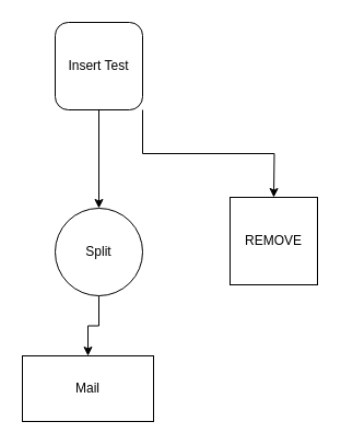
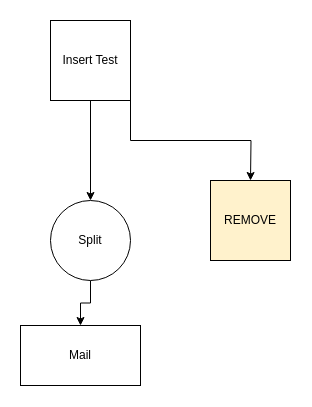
  <mxCell id="0" />
  <mxCell id="1" parent="0" />
  <mxCell id="2" style="edgeStyle=orthogonalEdgeStyle;rounded=0;orthogonalLoop=1;jettySize=auto;html=1;exitX=0.5;exitY=1;exitDx=0;exitDy=0;" edge="1" parent="1" source="4" target="6"><mxGeometry relative="1" as="geometry"><mxPoint x="90" y="170" as="targetPoint" /></mxGeometry></mxCell>
  <mxCell id="3" style="edgeStyle=orthogonalEdgeStyle;rounded=0;orthogonalLoop=1;jettySize=auto;html=1;exitX=1;exitY=1;exitDx=0;exitDy=0;" edge="1" parent="1" source="4"><mxGeometry relative="1" as="geometry"><mxPoint x="250" y="180" as="targetPoint" /></mxGeometry></mxCell>
- <mxCell id="4" value="Insert Test" style="whiteSpace=wrap;html=1;aspect=fixed;rounded=1;" vertex="1" parent="1"><mxGeometry x="50" y="20" width="80" height="80" as="geometry" /></mxCell>
+ <mxCell id="4" value="Insert Test" style="whiteSpace=wrap;html=1;aspect=fixed;" vertex="1" parent="1"><mxGeometry x="50" y="20" width="80" height="80" as="geometry" /></mxCell>
  <mxCell id="5" style="edgeStyle=orthogonalEdgeStyle;rounded=0;orthogonalLoop=1;jettySize=auto;html=1;exitX=0.5;exitY=1;exitDx=0;exitDy=0;" edge="1" parent="1" source="6" target="8"><mxGeometry relative="1" as="geometry"><mxPoint x="90" y="360" as="targetPoint" /></mxGeometry></mxCell>
- <mxCell id="6" value="Split" style="ellipse;whiteSpace=wrap;html=1;aspect=fixed;" vertex="1" parent="1"><mxGeometry x="50" y="190" width="80" height="80" as="geometry" /></mxCell>
- <mxCell id="7" value="REMOVE" style="whiteSpace=wrap;html=1;aspect=fixed;" vertex="1" parent="1"><mxGeometry x="210" y="180" width="80" height="80" as="geometry" /></mxCell>
+ <mxCell id="6" value="Split" style="ellipse;whiteSpace=wrap;html=1;aspect=fixed;" vertex="1" parent="1"><mxGeometry x="50" y="200" width="80" height="80" as="geometry" /></mxCell>
+ <mxCell id="7" value="REMOVE" style="whiteSpace=wrap;html=1;aspect=fixed;fillColor=#fff2cc;" vertex="1" parent="1"><mxGeometry x="210" y="180" width="80" height="80" as="geometry" /></mxCell>
  <mxCell id="8" value="Mail" style="rounded=0;whiteSpace=wrap;html=1;" vertex="1" parent="1"><mxGeometry x="20" y="325" width="120" height="60" as="geometry" /></mxCell>
